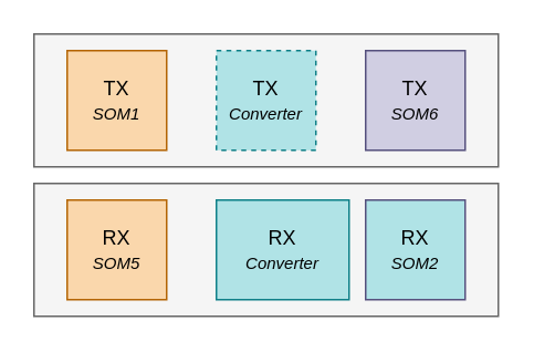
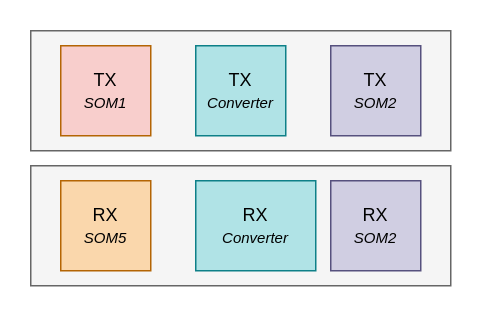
  <mxCell id="0" />
  <mxCell id="1" parent="0" />
  <mxCell id="2" value="" style="rounded=0;whiteSpace=wrap;html=1;fillColor=#f5f5f5;fontColor=#333333;strokeColor=#666666;" vertex="1" parent="1"><mxGeometry x="20" y="20" width="280" height="80" as="geometry" /></mxCell>
- <mxCell id="3" value="TX&lt;div&gt;&lt;font style=&quot;font-size: 10px;&quot;&gt;&lt;i&gt;SOM1&lt;/i&gt;&lt;/font&gt;&lt;/div&gt;" style="rounded=0;whiteSpace=wrap;html=1;fillColor=#fad7ac;strokeColor=#b46504;" vertex="1" parent="1"><mxGeometry x="40" y="30" width="60" height="60" as="geometry" /></mxCell>
- <mxCell id="4" value="TX&lt;div&gt;&lt;font style=&quot;font-size: 10px;&quot;&gt;&lt;i&gt;Converter&lt;/i&gt;&lt;/font&gt;&lt;/div&gt;" style="rounded=0;whiteSpace=wrap;html=1;fillColor=#b0e3e6;strokeColor=#0e8088;dashed=1;" vertex="1" parent="1"><mxGeometry x="130" y="30" width="60" height="60" as="geometry" /></mxCell>
- <mxCell id="5" value="TX&lt;div&gt;&lt;font style=&quot;font-size: 10px;&quot;&gt;&lt;i&gt;SOM6&lt;/i&gt;&lt;/font&gt;&lt;/div&gt;" style="rounded=0;whiteSpace=wrap;html=1;fillColor=#d0cee2;strokeColor=#56517e;" vertex="1" parent="1"><mxGeometry x="220" y="30" width="60" height="60" as="geometry" /></mxCell>
+ <mxCell id="3" value="TX&lt;div&gt;&lt;font style=&quot;font-size: 10px;&quot;&gt;&lt;i&gt;SOM1&lt;/i&gt;&lt;/font&gt;&lt;/div&gt;" style="rounded=0;whiteSpace=wrap;html=1;fillColor=#f8cecc;strokeColor=#b46504;" vertex="1" parent="1"><mxGeometry x="40" y="30" width="60" height="60" as="geometry" /></mxCell>
+ <mxCell id="4" value="TX&lt;div&gt;&lt;font style=&quot;font-size: 10px;&quot;&gt;&lt;i&gt;Converter&lt;/i&gt;&lt;/font&gt;&lt;/div&gt;" style="rounded=0;whiteSpace=wrap;html=1;fillColor=#b0e3e6;strokeColor=#0e8088;" vertex="1" parent="1"><mxGeometry x="130" y="30" width="60" height="60" as="geometry" /></mxCell>
+ <mxCell id="5" value="TX&lt;div&gt;&lt;font style=&quot;font-size: 10px;&quot;&gt;&lt;i&gt;SOM2&lt;/i&gt;&lt;/font&gt;&lt;/div&gt;" style="rounded=0;whiteSpace=wrap;html=1;fillColor=#d0cee2;strokeColor=#56517e;" vertex="1" parent="1"><mxGeometry x="220" y="30" width="60" height="60" as="geometry" /></mxCell>
  <mxCell id="6" value="mm" style="rounded=0;whiteSpace=wrap;html=1;fillColor=#f5f5f5;fontColor=#333333;strokeColor=#666666;" vertex="1" parent="1"><mxGeometry x="20" y="110" width="280" height="80" as="geometry" /></mxCell>
  <mxCell id="7" value="RX&lt;div&gt;&lt;font style=&quot;font-size: 10px;&quot;&gt;&lt;i&gt;SOM5&lt;/i&gt;&lt;/font&gt;&lt;/div&gt;" style="rounded=0;whiteSpace=wrap;html=1;fillColor=#fad7ac;strokeColor=#b46504;" vertex="1" parent="1"><mxGeometry x="40" y="120" width="60" height="60" as="geometry" /></mxCell>
  <mxCell id="8" value="RX&lt;div&gt;&lt;font style=&quot;font-size: 10px;&quot;&gt;&lt;i&gt;Converter&lt;/i&gt;&lt;/font&gt;&lt;/div&gt;" style="rounded=0;whiteSpace=wrap;html=1;fillColor=#b0e3e6;strokeColor=#0e8088;" vertex="1" parent="1"><mxGeometry x="130" y="120" width="80" height="60" as="geometry" /></mxCell>
- <mxCell id="9" value="RX&lt;div&gt;&lt;font style=&quot;font-size: 10px;&quot;&gt;&lt;i&gt;SOM2&lt;/i&gt;&lt;/font&gt;&lt;/div&gt;" style="rounded=0;whiteSpace=wrap;html=1;fillColor=#b0e3e6;strokeColor=#56517e;" vertex="1" parent="1"><mxGeometry x="220" y="120" width="60" height="60" as="geometry" /></mxCell>
+ <mxCell id="9" value="RX&lt;div&gt;&lt;font style=&quot;font-size: 10px;&quot;&gt;&lt;i&gt;SOM2&lt;/i&gt;&lt;/font&gt;&lt;/div&gt;" style="rounded=0;whiteSpace=wrap;html=1;fillColor=#d0cee2;strokeColor=#56517e;" vertex="1" parent="1"><mxGeometry x="220" y="120" width="60" height="60" as="geometry" /></mxCell>
